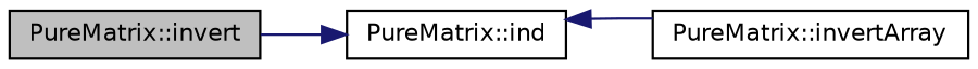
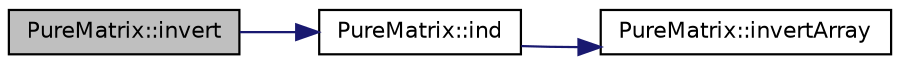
  digraph {
    rankdir=LR
    node [color=black fillcolor=white fontname=Helvetica fontsize=10 shape=record style=filled]
    edge [color=midnightblue fontname=Helvetica fontsize=10 labelfontname=Helvetica labelfontsize=10 style=solid]
    n1 [fillcolor=grey75 fontcolor=black height=0.2 label="PureMatrix::invert" width=0.4]
    n2 [height=0.2 label="PureMatrix::ind" width=0.4]
    n3 [height=0.2 label="PureMatrix::invertArray" width=0.4]
    n1 -> n2
-   n3 -> n2
+   n2 -> n3
  }
